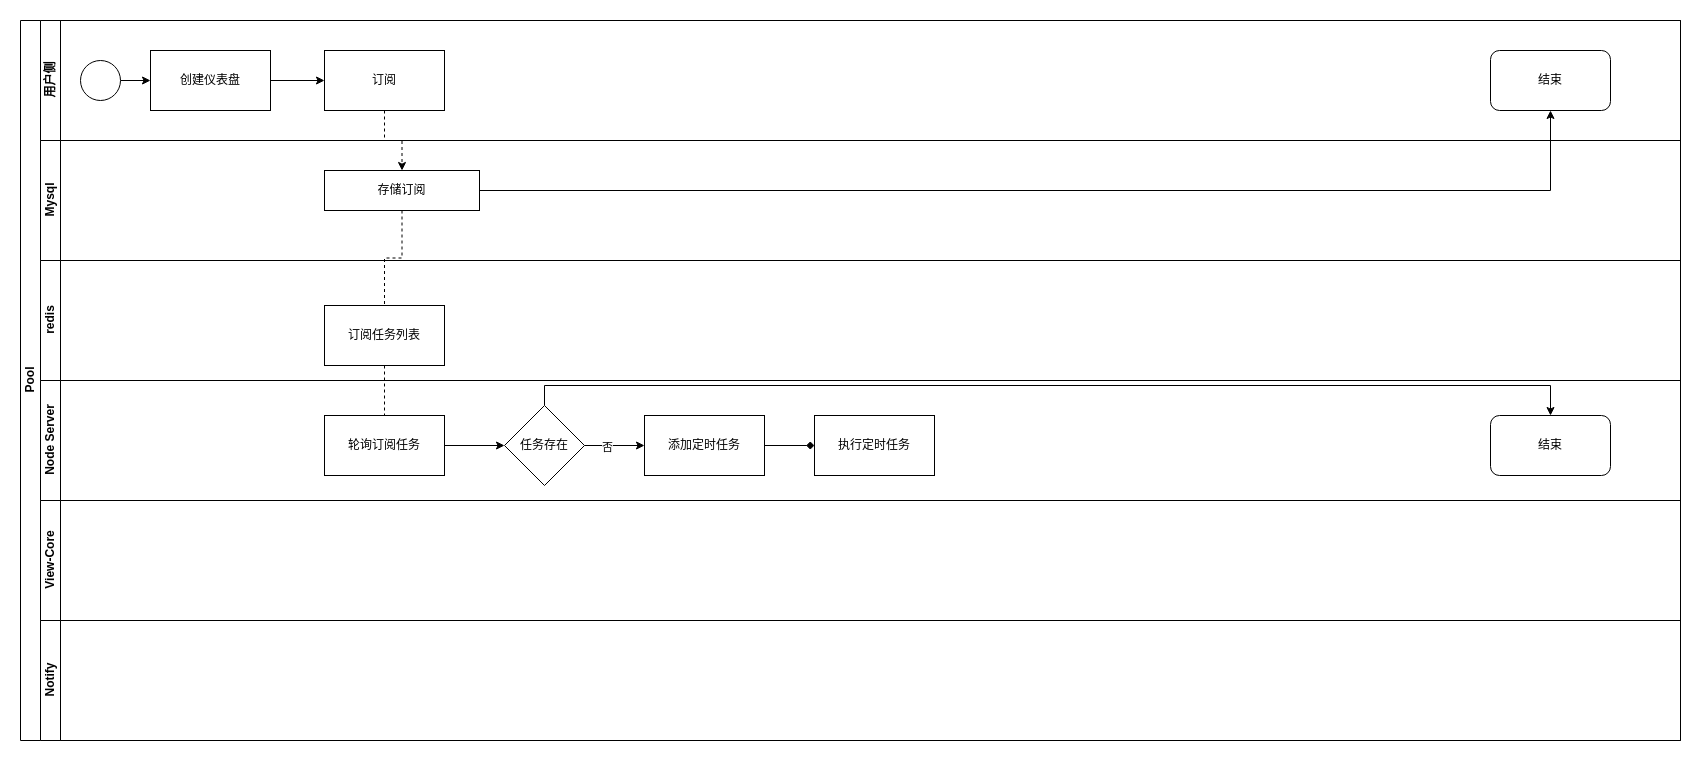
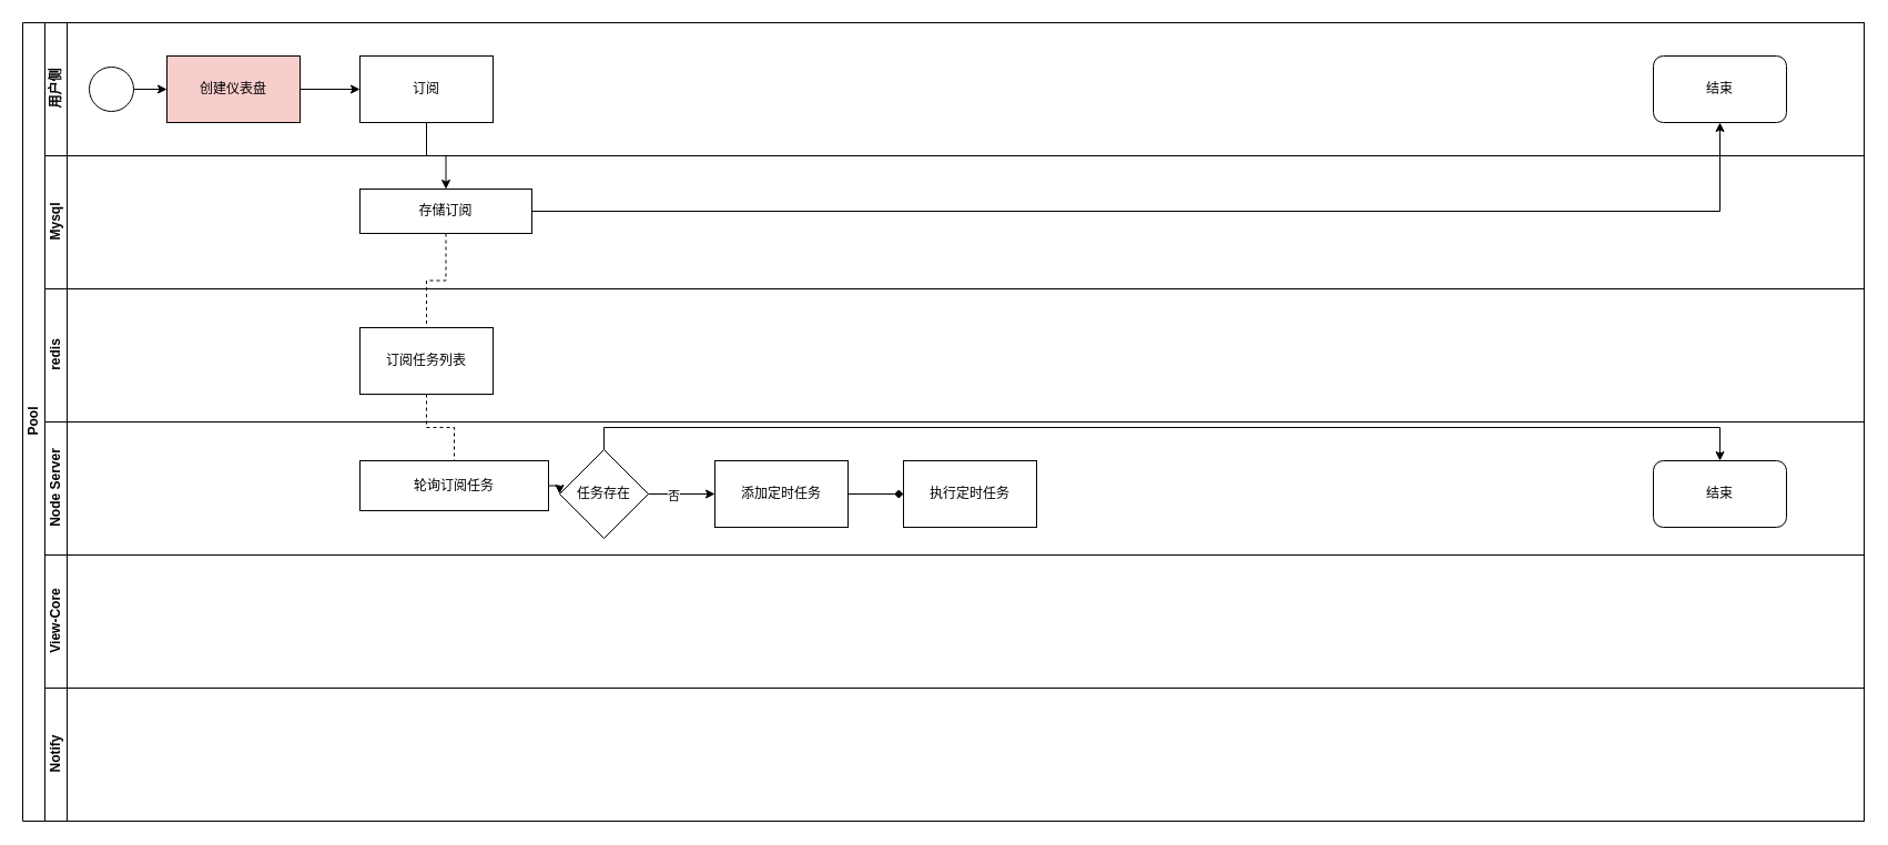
  <mxCell id="0" />
  <mxCell id="1" parent="0" />
  <mxCell id="2" value="Pool" style="swimlane;html=1;childLayout=stackLayout;resizeParent=1;resizeParentMax=0;horizontal=0;startSize=20;horizontalStack=0;" parent="1" vertex="1"><mxGeometry x="20" y="20" width="1660" height="720" as="geometry" /></mxCell>
  <mxCell id="3" value="用户侧" style="swimlane;html=1;startSize=20;horizontal=0;" parent="2" vertex="1"><mxGeometry x="20" width="1640" height="120" as="geometry" /></mxCell>
  <mxCell id="4" value="" style="edgeStyle=orthogonalEdgeStyle;rounded=0;orthogonalLoop=1;jettySize=auto;html=1;entryX=0;entryY=0.5;entryDx=0;entryDy=0;" parent="3" source="5" target="7" edge="1"><mxGeometry relative="1" as="geometry"><mxPoint x="120" y="60" as="targetPoint" /></mxGeometry></mxCell>
  <mxCell id="5" value="" style="ellipse;whiteSpace=wrap;html=1;" parent="3" vertex="1"><mxGeometry x="40" y="40" width="40" height="40" as="geometry" /></mxCell>
  <mxCell id="6" style="edgeStyle=orthogonalEdgeStyle;rounded=0;orthogonalLoop=1;jettySize=auto;html=1;exitX=1;exitY=0.5;exitDx=0;exitDy=0;entryX=0;entryY=0.5;entryDx=0;entryDy=0;" edge="1" parent="3" source="7" target="8"><mxGeometry relative="1" as="geometry" /></mxCell>
- <mxCell id="7" value="创建仪表盘" style="rounded=0;whiteSpace=wrap;html=1;" vertex="1" parent="3"><mxGeometry x="110" y="30" width="120" height="60" as="geometry" /></mxCell>
+ <mxCell id="7" value="创建仪表盘" style="rounded=0;whiteSpace=wrap;html=1;fillColor=#f8cecc;" vertex="1" parent="3"><mxGeometry x="110" y="30" width="120" height="60" as="geometry" /></mxCell>
  <mxCell id="8" value="订阅" style="rounded=0;whiteSpace=wrap;html=1;" vertex="1" parent="3"><mxGeometry x="284" y="30" width="120" height="60" as="geometry" /></mxCell>
  <mxCell id="9" value="结束" style="rounded=1;whiteSpace=wrap;html=1;" vertex="1" parent="3"><mxGeometry x="1450" y="30" width="120" height="60" as="geometry" /></mxCell>
  <mxCell id="10" value="Mysql" style="swimlane;html=1;startSize=20;horizontal=0;" vertex="1" parent="2"><mxGeometry x="20" y="120" width="1640" height="120" as="geometry" /></mxCell>
  <mxCell id="11" value="存储订阅" style="rounded=0;whiteSpace=wrap;html=1;" vertex="1" parent="10"><mxGeometry x="284" y="30" width="155" height="40" as="geometry" /></mxCell>
  <mxCell id="12" value="redis" style="swimlane;html=1;startSize=20;horizontal=0;" vertex="1" parent="2"><mxGeometry x="20" y="240" width="1640" height="120" as="geometry" /></mxCell>
- <mxCell id="13" value="订阅任务列表" style="rounded=0;whiteSpace=wrap;html=1;" vertex="1" parent="12"><mxGeometry x="284" y="45" width="120" height="60" as="geometry" /></mxCell>
+ <mxCell id="13" value="订阅任务列表" style="rounded=0;whiteSpace=wrap;html=1;" vertex="1" parent="12"><mxGeometry x="284" y="35" width="120" height="60" as="geometry" /></mxCell>
  <mxCell id="14" value="Node Server" style="swimlane;html=1;startSize=20;horizontal=0;" parent="2" vertex="1"><mxGeometry x="20" y="360" width="1640" height="120" as="geometry" /></mxCell>
  <mxCell id="15" style="edgeStyle=orthogonalEdgeStyle;rounded=0;orthogonalLoop=1;jettySize=auto;html=1;exitX=1;exitY=0.5;exitDx=0;exitDy=0;entryX=0;entryY=0.5;entryDx=0;entryDy=0;" edge="1" parent="14" source="16" target="20"><mxGeometry relative="1" as="geometry" /></mxCell>
- <mxCell id="16" value="轮询订阅任务" style="rounded=0;whiteSpace=wrap;html=1;" vertex="1" parent="14"><mxGeometry x="284" y="35" width="120" height="60" as="geometry" /></mxCell>
+ <mxCell id="16" value="轮询订阅任务" style="rounded=0;whiteSpace=wrap;html=1;" vertex="1" parent="14"><mxGeometry x="284" y="35" width="170" height="45" as="geometry" /></mxCell>
  <mxCell id="17" style="edgeStyle=orthogonalEdgeStyle;rounded=0;orthogonalLoop=1;jettySize=auto;html=1;exitX=1;exitY=0.5;exitDx=0;exitDy=0;entryX=0;entryY=0.5;entryDx=0;entryDy=0;" edge="1" parent="14" source="20" target="22"><mxGeometry relative="1" as="geometry" /></mxCell>
  <mxCell id="18" value="否" style="edgeLabel;html=1;align=center;verticalAlign=middle;resizable=0;points=[];" vertex="1" connectable="0" parent="17"><mxGeometry x="-0.267" y="-1" relative="1" as="geometry"><mxPoint as="offset" /></mxGeometry></mxCell>
  <mxCell id="19" style="edgeStyle=orthogonalEdgeStyle;rounded=0;orthogonalLoop=1;jettySize=auto;html=1;exitX=0.5;exitY=0;exitDx=0;exitDy=0;" edge="1" parent="14" source="20" target="24"><mxGeometry relative="1" as="geometry"><Array as="points"><mxPoint x="504" y="5" /><mxPoint x="1510" y="5" /></Array></mxGeometry></mxCell>
  <mxCell id="20" value="任务存在" style="rhombus;whiteSpace=wrap;html=1;" vertex="1" parent="14"><mxGeometry x="464" y="25" width="80" height="80" as="geometry" /></mxCell>
  <mxCell id="21" style="edgeStyle=orthogonalEdgeStyle;rounded=0;orthogonalLoop=1;jettySize=auto;html=1;exitX=1;exitY=0.5;exitDx=0;exitDy=0;endArrow=diamond;" edge="1" parent="14" source="22" target="23"><mxGeometry relative="1" as="geometry" /></mxCell>
  <mxCell id="22" value="添加定时任务" style="rounded=0;whiteSpace=wrap;html=1;" vertex="1" parent="14"><mxGeometry x="604" y="35" width="120" height="60" as="geometry" /></mxCell>
  <mxCell id="23" value="执行定时任务" style="rounded=0;whiteSpace=wrap;html=1;" vertex="1" parent="14"><mxGeometry x="774" y="35" width="120" height="60" as="geometry" /></mxCell>
  <mxCell id="24" value="结束" style="rounded=1;whiteSpace=wrap;html=1;" vertex="1" parent="14"><mxGeometry x="1450" y="35" width="120" height="60" as="geometry" /></mxCell>
  <mxCell id="25" style="edgeStyle=orthogonalEdgeStyle;rounded=0;orthogonalLoop=1;jettySize=auto;html=1;exitX=0.5;exitY=1;exitDx=0;exitDy=0;dashed=1;endArrow=none;endFill=0;" edge="1" parent="2" source="13" target="16"><mxGeometry relative="1" as="geometry" /></mxCell>
  <mxCell id="26" value="View-Core" style="swimlane;html=1;startSize=20;horizontal=0;" vertex="1" parent="2"><mxGeometry x="20" y="480" width="1640" height="120" as="geometry" /></mxCell>
  <mxCell id="27" value="Notify" style="swimlane;html=1;startSize=20;horizontal=0;" parent="2" vertex="1"><mxGeometry x="20" y="600" width="1640" height="120" as="geometry" /></mxCell>
- <mxCell id="28" style="edgeStyle=orthogonalEdgeStyle;rounded=0;orthogonalLoop=1;jettySize=auto;html=1;exitX=0.5;exitY=1;exitDx=0;exitDy=0;entryX=0.5;entryY=0;entryDx=0;entryDy=0;dashed=1;" edge="1" parent="2" source="8" target="11"><mxGeometry relative="1" as="geometry" /></mxCell>
+ <mxCell id="28" style="edgeStyle=orthogonalEdgeStyle;rounded=0;orthogonalLoop=1;jettySize=auto;html=1;exitX=0.5;exitY=1;exitDx=0;exitDy=0;entryX=0.5;entryY=0;entryDx=0;entryDy=0;" edge="1" parent="2" source="8" target="11"><mxGeometry relative="1" as="geometry" /></mxCell>
  <mxCell id="29" style="edgeStyle=orthogonalEdgeStyle;rounded=0;orthogonalLoop=1;jettySize=auto;html=1;exitX=0.5;exitY=1;exitDx=0;exitDy=0;entryX=0.5;entryY=0;entryDx=0;entryDy=0;dashed=1;endArrow=none;endFill=0;" edge="1" parent="2" source="11" target="13"><mxGeometry relative="1" as="geometry" /></mxCell>
  <mxCell id="30" style="edgeStyle=orthogonalEdgeStyle;rounded=0;orthogonalLoop=1;jettySize=auto;html=1;exitX=1;exitY=0.5;exitDx=0;exitDy=0;entryX=0.5;entryY=1;entryDx=0;entryDy=0;" edge="1" parent="2" source="11" target="9"><mxGeometry relative="1" as="geometry" /></mxCell>
